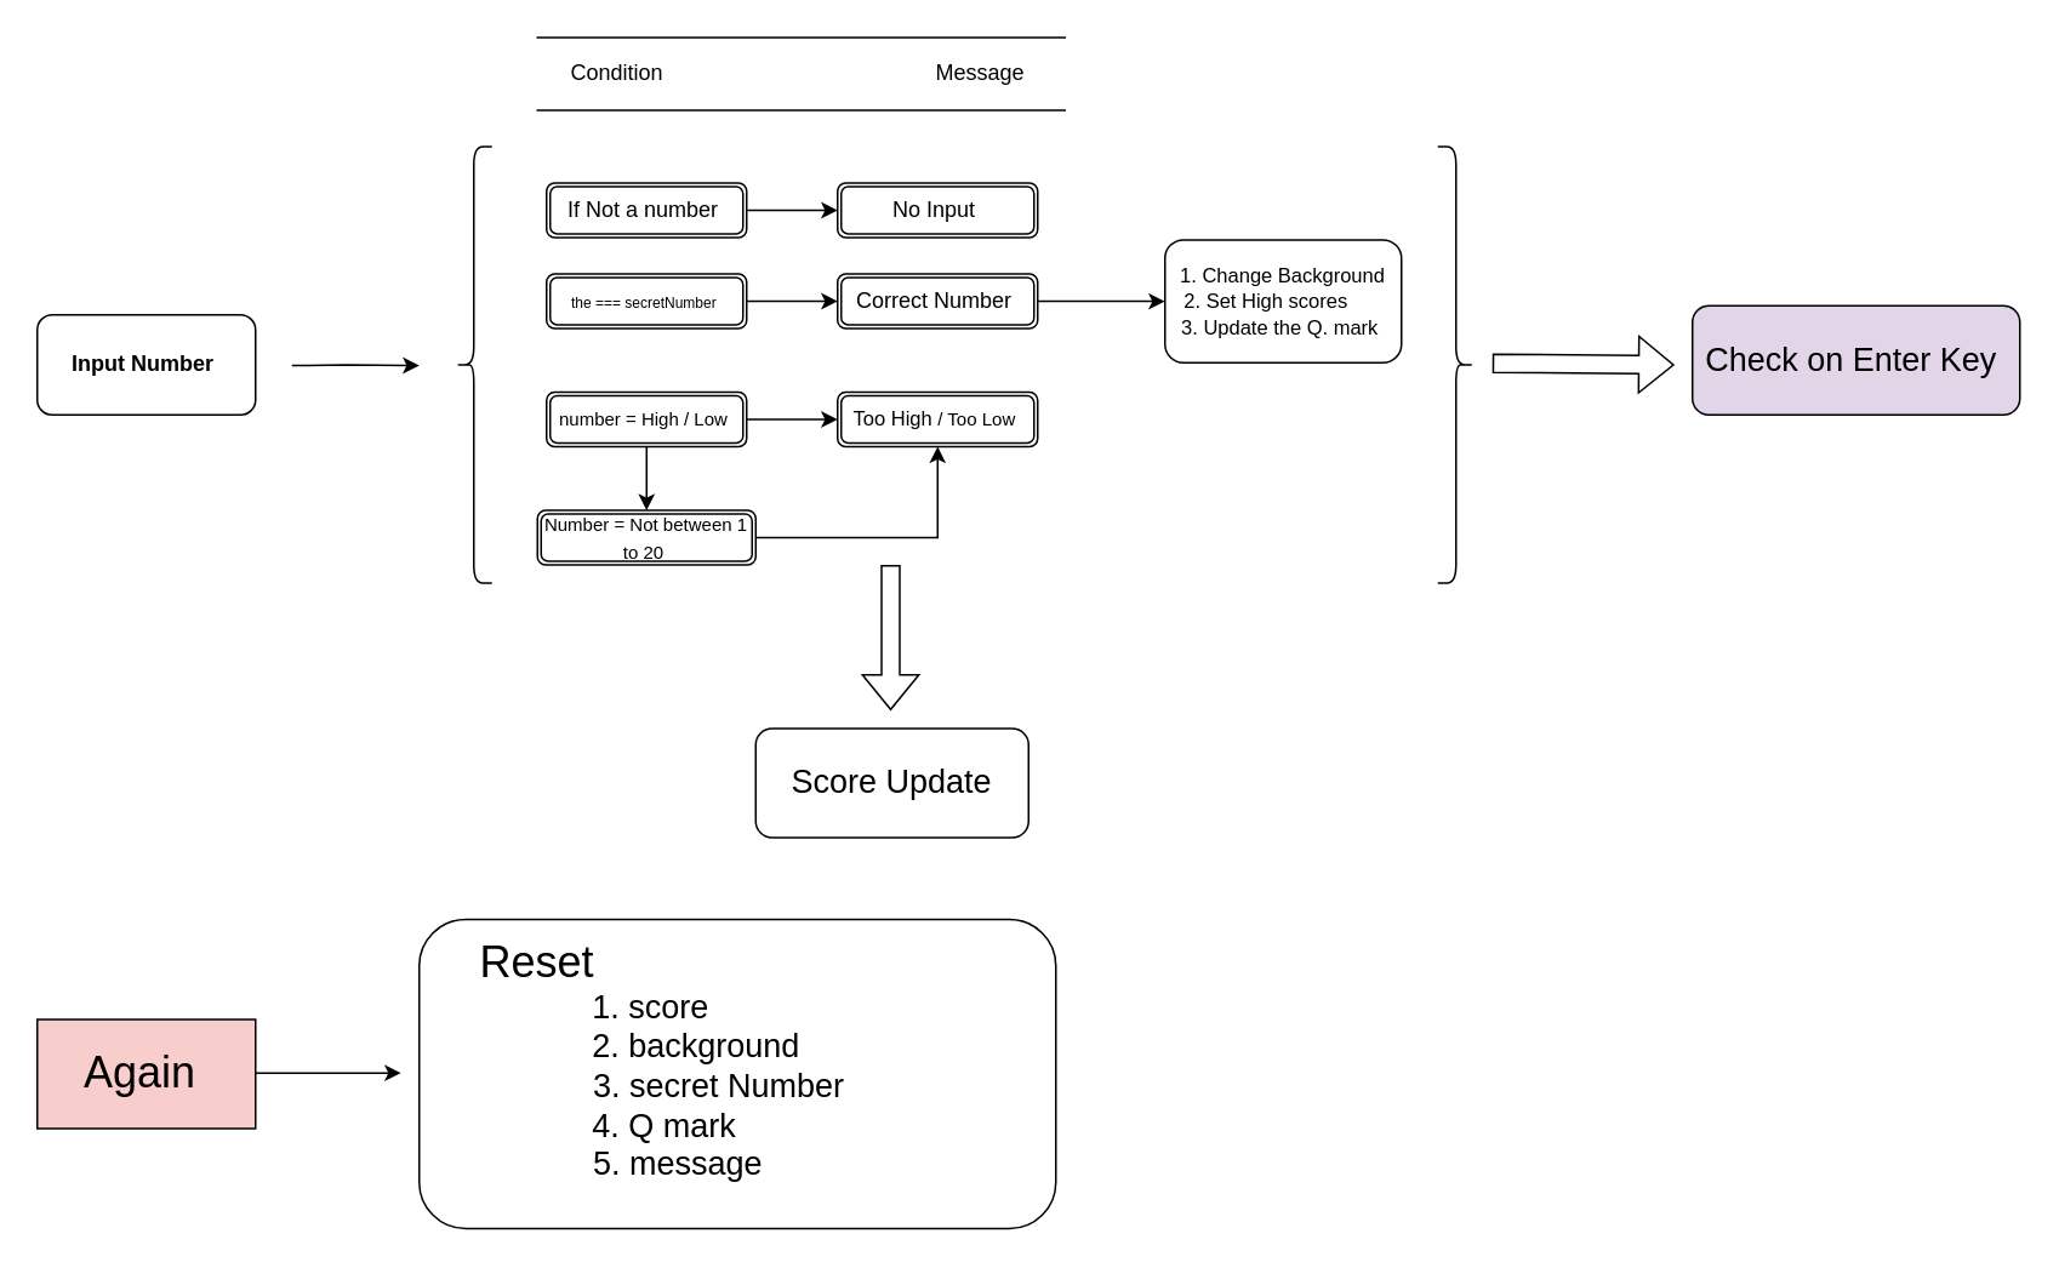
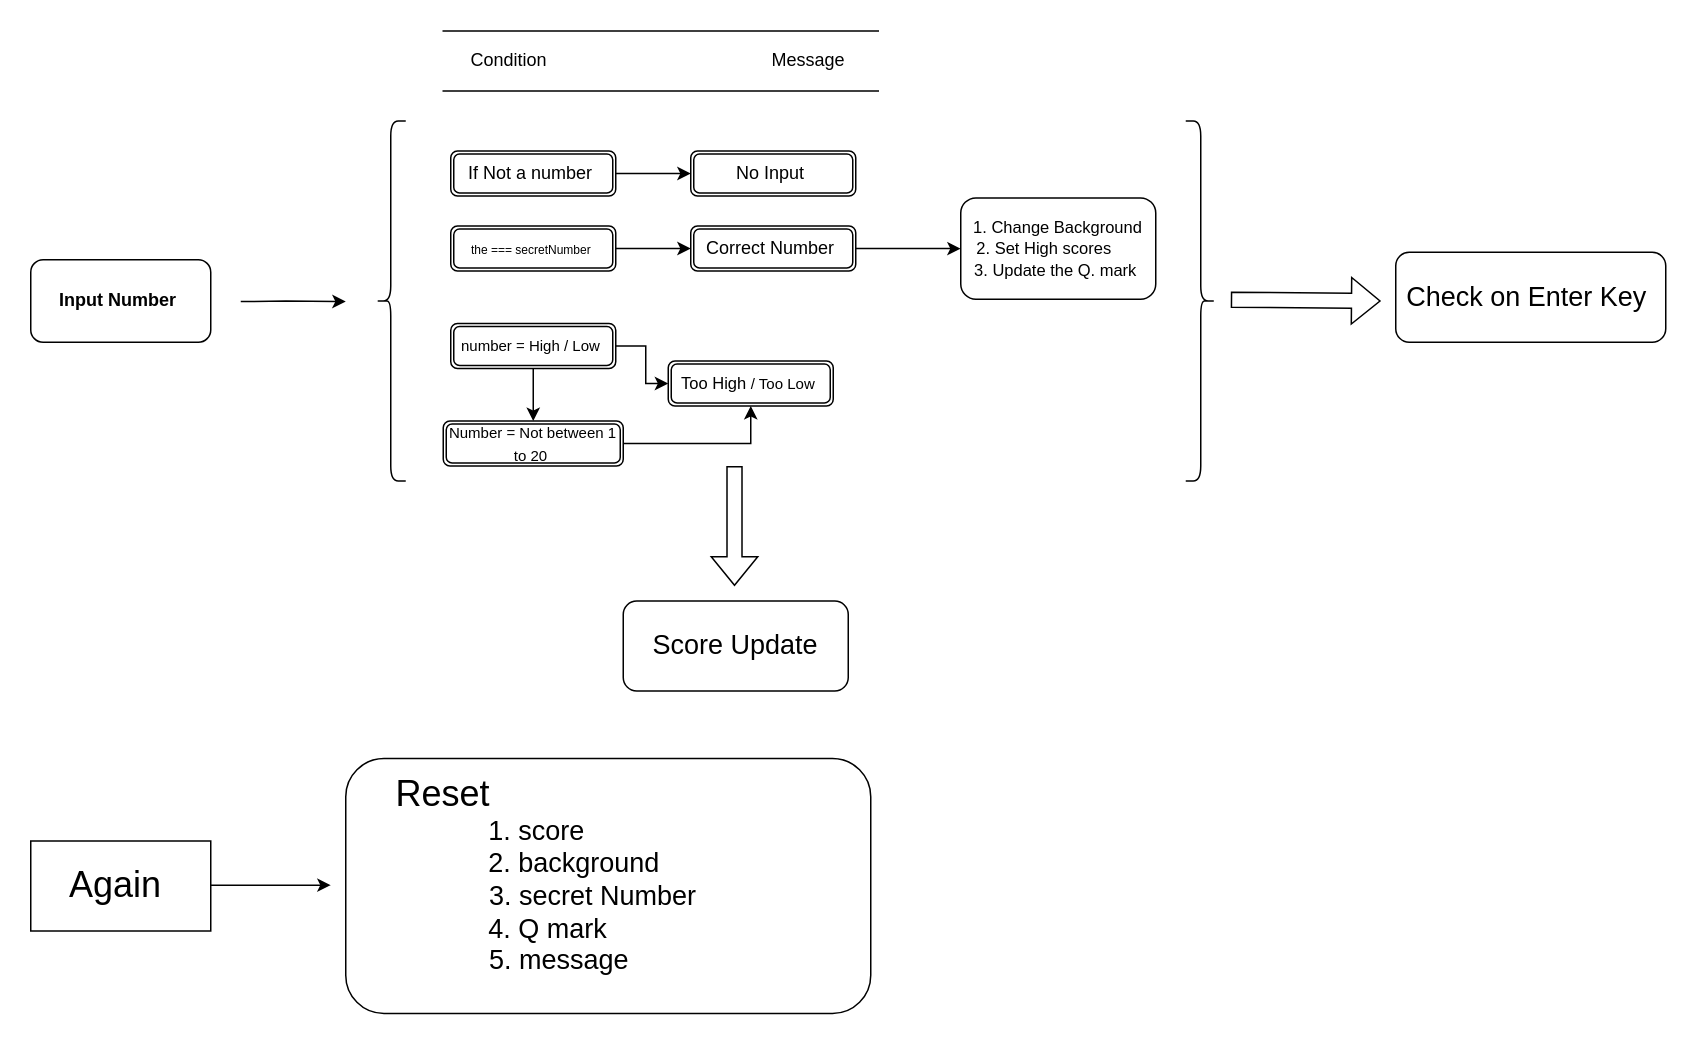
  <mxCell id="0" />
  <mxCell id="1" parent="0" />
  <mxCell id="2" value="&lt;b&gt;Input Number&amp;nbsp;&lt;/b&gt;" style="whiteSpace=wrap;html=1;rounded=1;" parent="1" vertex="1"><mxGeometry x="20" y="172.5" width="120" height="55" as="geometry" /></mxCell>
  <mxCell id="3" value="" style="endArrow=classic;html=1;rounded=0;" parent="1" edge="1"><mxGeometry width="50" height="50" relative="1" as="geometry"><mxPoint x="160" y="200.41" as="sourcePoint" /><mxPoint x="230" y="200.41" as="targetPoint" /><Array as="points"><mxPoint x="190" y="200" /></Array></mxGeometry></mxCell>
  <mxCell id="4" value="" style="shape=curlyBracket;whiteSpace=wrap;html=1;rounded=1;labelPosition=left;verticalLabelPosition=middle;align=right;verticalAlign=middle;" parent="1" vertex="1"><mxGeometry x="250" y="80" width="20" height="240" as="geometry" /></mxCell>
  <mxCell id="5" value="" style="shape=curlyBracket;whiteSpace=wrap;html=1;rounded=1;flipH=1;labelPosition=right;verticalLabelPosition=middle;align=left;verticalAlign=middle;size=0.5;" parent="1" vertex="1"><mxGeometry x="790" y="80" width="20" height="240" as="geometry" /></mxCell>
  <mxCell id="6" value="" style="edgeStyle=orthogonalEdgeStyle;rounded=0;orthogonalLoop=1;jettySize=auto;html=1;" parent="1" source="7" target="8" edge="1"><mxGeometry relative="1" as="geometry" /></mxCell>
  <mxCell id="7" value="If Not a number&amp;nbsp;" style="shape=ext;double=1;rounded=1;whiteSpace=wrap;html=1;" parent="1" vertex="1"><mxGeometry x="300" y="100" width="110" height="30" as="geometry" /></mxCell>
  <mxCell id="8" value="No Input&amp;nbsp;" style="shape=ext;double=1;rounded=1;whiteSpace=wrap;html=1;" parent="1" vertex="1"><mxGeometry x="460" y="100" width="110" height="30" as="geometry" /></mxCell>
  <mxCell id="9" value="Condition&amp;nbsp; &amp;nbsp; &amp;nbsp; &amp;nbsp; &amp;nbsp; &amp;nbsp; &amp;nbsp; &amp;nbsp; &amp;nbsp; &amp;nbsp; &amp;nbsp; &amp;nbsp; &amp;nbsp; &amp;nbsp; &amp;nbsp; &amp;nbsp; &amp;nbsp; &amp;nbsp; &amp;nbsp; &amp;nbsp; &amp;nbsp; &amp;nbsp; &amp;nbsp;Message&amp;nbsp;" style="shape=partialRectangle;whiteSpace=wrap;html=1;left=0;right=0;fillColor=none;" parent="1" vertex="1"><mxGeometry x="295" y="20" width="290" height="40" as="geometry" /></mxCell>
  <mxCell id="10" value="" style="edgeStyle=orthogonalEdgeStyle;rounded=0;orthogonalLoop=1;jettySize=auto;html=1;" parent="1" source="11" target="13" edge="1"><mxGeometry relative="1" as="geometry" /></mxCell>
  <mxCell id="11" value="&lt;font style=&quot;font-size: 8px;&quot;&gt;the === secretNumber&amp;nbsp;&lt;/font&gt;" style="shape=ext;double=1;rounded=1;whiteSpace=wrap;html=1;" parent="1" vertex="1"><mxGeometry x="300" y="150" width="110" height="30" as="geometry" /></mxCell>
  <mxCell id="12" value="" style="edgeStyle=orthogonalEdgeStyle;rounded=0;orthogonalLoop=1;jettySize=auto;html=1;" parent="1" source="13" target="14" edge="1"><mxGeometry relative="1" as="geometry" /></mxCell>
  <mxCell id="13" value="Correct Number&amp;nbsp;" style="shape=ext;double=1;rounded=1;whiteSpace=wrap;html=1;" parent="1" vertex="1"><mxGeometry x="460" y="150" width="110" height="30" as="geometry" /></mxCell>
  <mxCell id="14" value="&lt;font style=&quot;font-size: 11px;&quot;&gt;1. Change Background&lt;br&gt;2. Set High scores&amp;nbsp; &amp;nbsp; &amp;nbsp;&amp;nbsp;&lt;br&gt;3. Update the Q. mark&amp;nbsp;&lt;br&gt;&lt;/font&gt;" style="whiteSpace=wrap;html=1;rounded=1;" parent="1" vertex="1"><mxGeometry x="640" y="131.25" width="130" height="67.5" as="geometry" /></mxCell>
  <mxCell id="15" value="" style="edgeStyle=orthogonalEdgeStyle;rounded=0;orthogonalLoop=1;jettySize=auto;html=1;" parent="1" source="17" target="18" edge="1"><mxGeometry relative="1" as="geometry" /></mxCell>
  <mxCell id="16" value="" style="edgeStyle=orthogonalEdgeStyle;rounded=0;orthogonalLoop=1;jettySize=auto;html=1;" parent="1" source="17" target="20" edge="1"><mxGeometry relative="1" as="geometry" /></mxCell>
  <mxCell id="17" value="&lt;font style=&quot;font-size: 10px;&quot;&gt;number = High / Low&amp;nbsp;&lt;/font&gt;" style="shape=ext;double=1;rounded=1;whiteSpace=wrap;html=1;" parent="1" vertex="1"><mxGeometry x="300" y="215" width="110" height="30" as="geometry" /></mxCell>
- <mxCell id="18" value="&lt;font style=&quot;font-size: 11px;&quot;&gt;Too High &lt;/font&gt;&lt;font style=&quot;font-size: 10px;&quot;&gt;/ Too Low&amp;nbsp;&lt;/font&gt;" style="shape=ext;double=1;rounded=1;whiteSpace=wrap;html=1;" parent="1" vertex="1"><mxGeometry x="460" y="215" width="110" height="30" as="geometry" /></mxCell>
+ <mxCell id="18" value="&lt;font style=&quot;font-size: 11px;&quot;&gt;Too High &lt;/font&gt;&lt;font style=&quot;font-size: 10px;&quot;&gt;/ Too Low&amp;nbsp;&lt;/font&gt;" style="shape=ext;double=1;rounded=1;whiteSpace=wrap;html=1;" parent="1" vertex="1"><mxGeometry x="445" y="240" width="110" height="30" as="geometry" /></mxCell>
  <mxCell id="19" value="" style="edgeStyle=orthogonalEdgeStyle;rounded=0;orthogonalLoop=1;jettySize=auto;html=1;" parent="1" source="20" target="18" edge="1"><mxGeometry relative="1" as="geometry" /></mxCell>
  <mxCell id="20" value="&lt;font style=&quot;font-size: 10px;&quot;&gt;Number = Not between 1 to 20&amp;nbsp;&lt;/font&gt;" style="shape=ext;double=1;rounded=1;whiteSpace=wrap;html=1;" parent="1" vertex="1"><mxGeometry x="295" y="280" width="120" height="30" as="geometry" /></mxCell>
  <mxCell id="21" value="" style="shape=flexArrow;endArrow=classic;html=1;rounded=0;" parent="1" edge="1"><mxGeometry width="50" height="50" relative="1" as="geometry"><mxPoint x="489.17" y="310" as="sourcePoint" /><mxPoint x="489.17" y="390" as="targetPoint" /></mxGeometry></mxCell>
  <mxCell id="22" value="&lt;font style=&quot;font-size: 18px;&quot;&gt;Score Update&lt;/font&gt;" style="rounded=1;whiteSpace=wrap;html=1;" parent="1" vertex="1"><mxGeometry x="415" y="400" width="150" height="60" as="geometry" /></mxCell>
  <mxCell id="23" value="" style="shape=flexArrow;endArrow=classic;html=1;rounded=0;" parent="1" edge="1"><mxGeometry width="50" height="50" relative="1" as="geometry"><mxPoint x="820" y="199.17" as="sourcePoint" /><mxPoint x="920" y="200" as="targetPoint" /></mxGeometry></mxCell>
- <mxCell id="24" value="&lt;font style=&quot;font-size: 18px;&quot;&gt;Check on Enter Key&amp;nbsp;&lt;/font&gt;" style="rounded=1;whiteSpace=wrap;html=1;fillColor=#e1d5e7;" parent="1" vertex="1"><mxGeometry x="930" y="167.5" width="180" height="60" as="geometry" /></mxCell>
- <mxCell id="25" value="&lt;font style=&quot;font-size: 24px;&quot;&gt;Again&amp;nbsp;&lt;/font&gt;" style="rounded=0;whiteSpace=wrap;html=1;fillColor=#f8cecc;" vertex="1" parent="1"><mxGeometry x="20" y="560" width="120" height="60" as="geometry" /></mxCell>
+ <mxCell id="24" value="&lt;font style=&quot;font-size: 18px;&quot;&gt;Check on Enter Key&amp;nbsp;&lt;/font&gt;" style="rounded=1;whiteSpace=wrap;html=1;" parent="1" vertex="1"><mxGeometry x="930" y="167.5" width="180" height="60" as="geometry" /></mxCell>
+ <mxCell id="25" value="&lt;font style=&quot;font-size: 24px;&quot;&gt;Again&amp;nbsp;&lt;/font&gt;" style="rounded=0;whiteSpace=wrap;html=1;" vertex="1" parent="1"><mxGeometry x="20" y="560" width="120" height="60" as="geometry" /></mxCell>
  <mxCell id="26" value="" style="endArrow=classic;html=1;rounded=0;" edge="1" parent="1"><mxGeometry width="50" height="50" relative="1" as="geometry"><mxPoint x="140" y="589.44" as="sourcePoint" /><mxPoint x="220" y="589.44" as="targetPoint" /></mxGeometry></mxCell>
  <mxCell id="27" value="&lt;font style=&quot;&quot;&gt;&lt;span style=&quot;font-size: 24px;&quot;&gt;Reset&amp;nbsp; &amp;nbsp; &amp;nbsp; &amp;nbsp; &amp;nbsp; &amp;nbsp; &amp;nbsp; &amp;nbsp; &amp;nbsp; &amp;nbsp; &amp;nbsp; &amp;nbsp; &amp;nbsp; &amp;nbsp; &amp;nbsp; &amp;nbsp; &amp;nbsp;&lt;/span&gt;&lt;br&gt;&lt;font style=&quot;font-size: 18px;&quot;&gt;1. score&amp;nbsp; &amp;nbsp; &amp;nbsp; &amp;nbsp; &amp;nbsp; &amp;nbsp; &amp;nbsp; &amp;nbsp; &amp;nbsp; &amp;nbsp;&lt;br&gt;2. background&amp;nbsp; &amp;nbsp; &amp;nbsp; &amp;nbsp; &amp;nbsp;&lt;br&gt;3. secret Number&amp;nbsp; &amp;nbsp;&amp;nbsp;&lt;br&gt;4. Q mark&amp;nbsp; &amp;nbsp; &amp;nbsp; &amp;nbsp; &amp;nbsp; &amp;nbsp; &amp;nbsp; &amp;nbsp;&amp;nbsp;&lt;br&gt;5. message&amp;nbsp; &amp;nbsp; &amp;nbsp; &amp;nbsp; &amp;nbsp; &amp;nbsp; &amp;nbsp;&lt;br&gt;&lt;/font&gt;&lt;br&gt;&lt;/font&gt;" style="rounded=1;whiteSpace=wrap;html=1;" vertex="1" parent="1"><mxGeometry x="230" y="505" width="350" height="170" as="geometry" /></mxCell>
